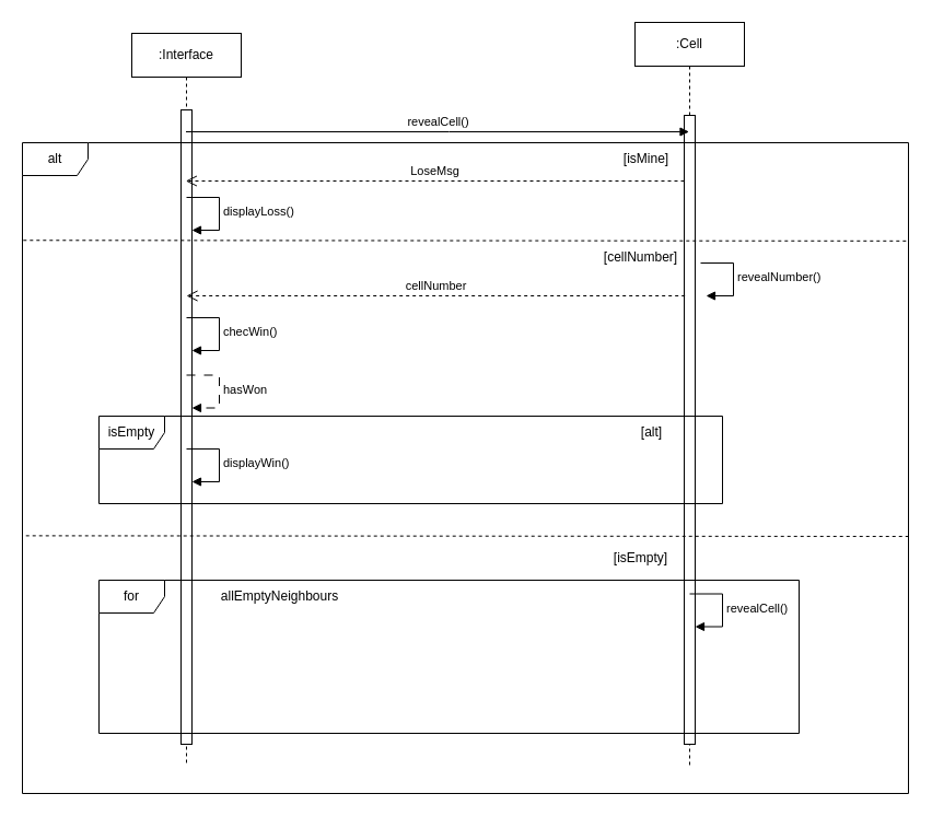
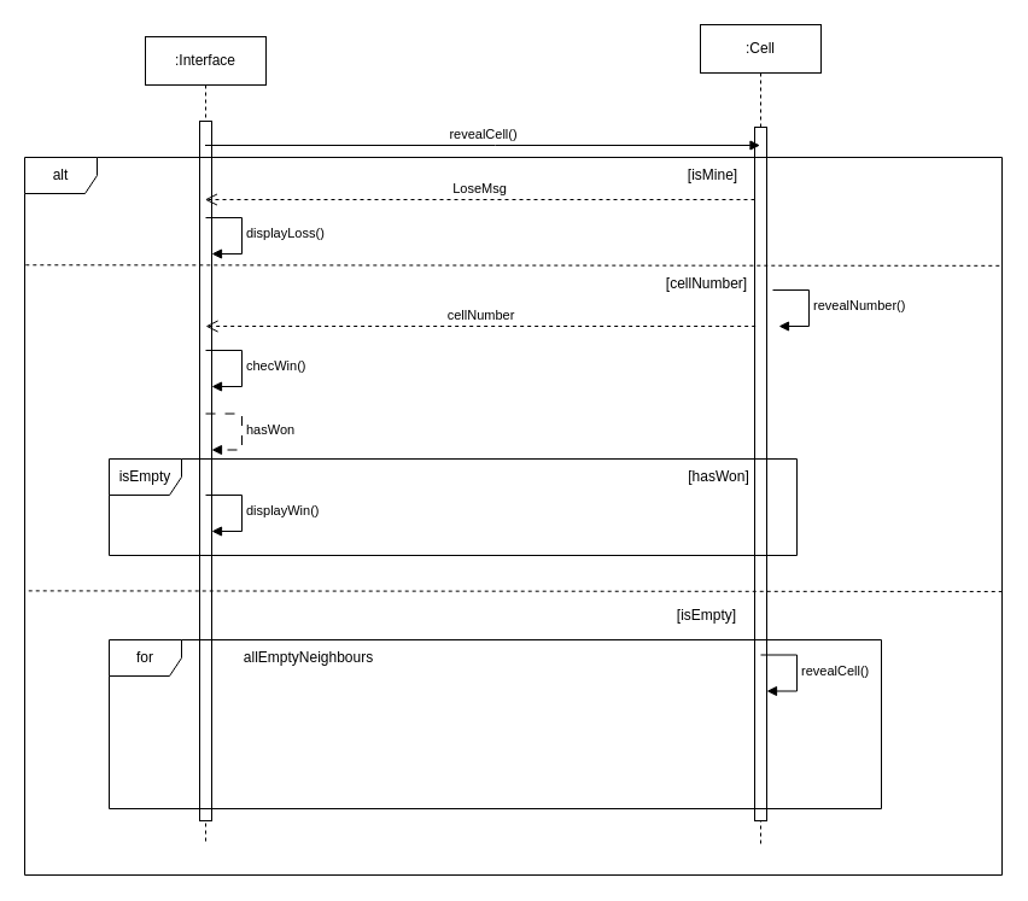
  <mxCell id="0" />
  <mxCell id="1" parent="0" />
  <mxCell id="2" value=":Interface" style="shape=umlLifeline;perimeter=lifelinePerimeter;whiteSpace=wrap;html=1;container=1;dropTarget=0;collapsible=0;recursiveResize=0;outlineConnect=0;portConstraint=eastwest;newEdgeStyle={&quot;curved&quot;:0,&quot;rounded&quot;:0};" vertex="1" parent="1"><mxGeometry x="120" y="30" width="100" height="670" as="geometry" /></mxCell>
  <mxCell id="3" value="" style="html=1;points=[[0,0,0,0,5],[0,1,0,0,-5],[1,0,0,0,5],[1,1,0,0,-5]];perimeter=orthogonalPerimeter;outlineConnect=0;targetShapes=umlLifeline;portConstraint=eastwest;newEdgeStyle={&quot;curved&quot;:0,&quot;rounded&quot;:0};" vertex="1" parent="2"><mxGeometry x="45" y="70" width="10" height="580" as="geometry" /></mxCell>
  <mxCell id="4" value=":Cell" style="shape=umlLifeline;perimeter=lifelinePerimeter;whiteSpace=wrap;html=1;container=1;dropTarget=0;collapsible=0;recursiveResize=0;outlineConnect=0;portConstraint=eastwest;newEdgeStyle={&quot;curved&quot;:0,&quot;rounded&quot;:0};" vertex="1" parent="1"><mxGeometry x="580" y="20" width="100" height="680" as="geometry" /></mxCell>
  <mxCell id="5" value="" style="html=1;points=[[0,0,0,0,5],[0,1,0,0,-5],[1,0,0,0,5],[1,1,0,0,-5]];perimeter=orthogonalPerimeter;outlineConnect=0;targetShapes=umlLifeline;portConstraint=eastwest;newEdgeStyle={&quot;curved&quot;:0,&quot;rounded&quot;:0};" vertex="1" parent="4"><mxGeometry x="45" y="85" width="10" height="575" as="geometry" /></mxCell>
  <mxCell id="6" value="revealCell()" style="html=1;verticalAlign=bottom;endArrow=block;curved=0;rounded=0;" edge="1" parent="1" source="2" target="4"><mxGeometry width="80" relative="1" as="geometry"><mxPoint x="230" y="130" as="sourcePoint" /><mxPoint x="510" y="350" as="targetPoint" /><Array as="points"><mxPoint x="410" y="120" /></Array></mxGeometry></mxCell>
  <mxCell id="7" value="alt" style="shape=umlFrame;whiteSpace=wrap;html=1;pointerEvents=0;" vertex="1" parent="1"><mxGeometry x="20" y="130" width="810" height="595" as="geometry" /></mxCell>
  <mxCell id="8" value="LoseMsg" style="html=1;verticalAlign=bottom;endArrow=open;dashed=1;endSize=8;curved=0;rounded=0;" edge="1" parent="1"><mxGeometry relative="1" as="geometry"><mxPoint x="169.324" y="165" as="targetPoint" /><mxPoint x="625" y="165" as="sourcePoint" /></mxGeometry></mxCell>
  <mxCell id="9" value="[isMine]" style="text;html=1;align=center;verticalAlign=middle;resizable=0;points=[];autosize=1;strokeColor=none;fillColor=none;" vertex="1" parent="1"><mxGeometry x="560" y="130" width="60" height="30" as="geometry" /></mxCell>
  <mxCell id="10" value="" style="endArrow=none;dashed=1;endFill=0;endSize=12;html=1;rounded=0;entryX=1;entryY=0.151;entryDx=0;entryDy=0;entryPerimeter=0;exitX=0.001;exitY=0.15;exitDx=0;exitDy=0;exitPerimeter=0;" edge="1" parent="1" source="7" target="7"><mxGeometry width="160" relative="1" as="geometry"><mxPoint x="60" y="220.08" as="sourcePoint" /><mxPoint x="693.15" y="220" as="targetPoint" /></mxGeometry></mxCell>
  <mxCell id="11" value="[cellNumber]" style="text;html=1;align=center;verticalAlign=middle;resizable=0;points=[];autosize=1;strokeColor=none;fillColor=none;" vertex="1" parent="1"><mxGeometry x="540" y="220" width="90" height="30" as="geometry" /></mxCell>
  <mxCell id="12" value="cellNumber" style="html=1;verticalAlign=bottom;endArrow=open;dashed=1;endSize=8;curved=0;rounded=0;" edge="1" parent="1"><mxGeometry relative="1" as="geometry"><mxPoint x="170" y="270" as="targetPoint" /><mxPoint x="625.676" y="270" as="sourcePoint" /></mxGeometry></mxCell>
  <mxCell id="13" value="revealNumber()" style="html=1;align=left;spacingLeft=2;endArrow=block;rounded=0;edgeStyle=orthogonalEdgeStyle;curved=0;rounded=0;" edge="1" parent="1"><mxGeometry relative="1" as="geometry"><mxPoint x="640" y="240" as="sourcePoint" /><Array as="points"><mxPoint x="670" y="270" /></Array><mxPoint x="645" y="270" as="targetPoint" /></mxGeometry></mxCell>
  <mxCell id="14" value="checWin()" style="html=1;align=left;spacingLeft=2;endArrow=block;rounded=0;edgeStyle=orthogonalEdgeStyle;curved=0;rounded=0;" edge="1" parent="1"><mxGeometry relative="1" as="geometry"><mxPoint x="170" y="290" as="sourcePoint" /><Array as="points"><mxPoint x="200" y="320" /></Array><mxPoint x="175" y="320" as="targetPoint" /></mxGeometry></mxCell>
  <mxCell id="15" value="isEmpty" style="shape=umlFrame;whiteSpace=wrap;html=1;pointerEvents=0;" vertex="1" parent="1"><mxGeometry x="90" y="380" width="570" height="80" as="geometry" /></mxCell>
- <mxCell id="16" value="[alt]" style="text;html=1;align=center;verticalAlign=middle;resizable=0;points=[];autosize=1;strokeColor=none;fillColor=none;" vertex="1" parent="1"><mxGeometry x="560" y="380" width="70" height="30" as="geometry" /></mxCell>
+ <mxCell id="16" value="[hasWon]" style="text;html=1;align=center;verticalAlign=middle;resizable=0;points=[];autosize=1;strokeColor=none;fillColor=none;" vertex="1" parent="1"><mxGeometry x="560" y="380" width="70" height="30" as="geometry" /></mxCell>
  <mxCell id="17" value="hasWon" style="html=1;align=left;spacingLeft=2;endArrow=block;rounded=0;edgeStyle=orthogonalEdgeStyle;curved=0;rounded=0;dashed=1;dashPattern=8 8;" edge="1" parent="1"><mxGeometry relative="1" as="geometry"><mxPoint x="170" y="342.5" as="sourcePoint" /><Array as="points"><mxPoint x="200" y="372.5" /></Array><mxPoint x="175" y="372.5" as="targetPoint" /></mxGeometry></mxCell>
  <mxCell id="18" value="displayLoss()" style="html=1;align=left;spacingLeft=2;endArrow=block;rounded=0;edgeStyle=orthogonalEdgeStyle;curved=0;rounded=0;" edge="1" parent="1"><mxGeometry relative="1" as="geometry"><mxPoint x="170" y="180" as="sourcePoint" /><Array as="points"><mxPoint x="200" y="210" /></Array><mxPoint x="175" y="210" as="targetPoint" /></mxGeometry></mxCell>
  <mxCell id="19" value="displayWin()" style="html=1;align=left;spacingLeft=2;endArrow=block;rounded=0;edgeStyle=orthogonalEdgeStyle;curved=0;rounded=0;" edge="1" parent="1"><mxGeometry relative="1" as="geometry"><mxPoint x="170" y="410" as="sourcePoint" /><Array as="points"><mxPoint x="200" y="440" /></Array><mxPoint x="175" y="440" as="targetPoint" /></mxGeometry></mxCell>
  <mxCell id="20" value="" style="endArrow=none;dashed=1;endFill=0;endSize=12;html=1;rounded=0;entryX=1;entryY=0.605;entryDx=0;entryDy=0;entryPerimeter=0;exitX=0.004;exitY=0.604;exitDx=0;exitDy=0;exitPerimeter=0;" edge="1" parent="1" source="7" target="7"><mxGeometry width="160" relative="1" as="geometry"><mxPoint x="60" y="490.08" as="sourcePoint" /><mxPoint x="693.15" y="490" as="targetPoint" /></mxGeometry></mxCell>
  <mxCell id="21" value="[isEmpty]" style="text;html=1;align=center;verticalAlign=middle;resizable=0;points=[];autosize=1;strokeColor=none;fillColor=none;" vertex="1" parent="1"><mxGeometry x="550" y="495" width="70" height="30" as="geometry" /></mxCell>
  <mxCell id="22" value="revealCell()" style="html=1;align=left;spacingLeft=2;endArrow=block;rounded=0;edgeStyle=orthogonalEdgeStyle;curved=0;rounded=0;" edge="1" parent="1"><mxGeometry relative="1" as="geometry"><mxPoint x="630" y="542.5" as="sourcePoint" /><Array as="points"><mxPoint x="660" y="572.5" /></Array><mxPoint x="635" y="572.5" as="targetPoint" /></mxGeometry></mxCell>
  <mxCell id="23" value="for" style="shape=umlFrame;whiteSpace=wrap;html=1;pointerEvents=0;" vertex="1" parent="1"><mxGeometry x="90" y="530" width="640" height="140" as="geometry" /></mxCell>
  <mxCell id="24" value="allEmptyNeighbours" style="text;html=1;align=center;verticalAlign=middle;resizable=0;points=[];autosize=1;strokeColor=none;fillColor=none;" vertex="1" parent="1"><mxGeometry x="190" y="530" width="130" height="30" as="geometry" /></mxCell>
